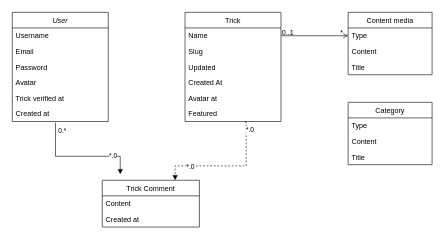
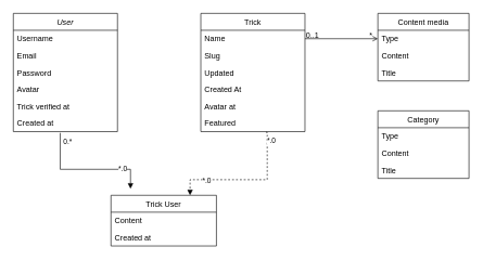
  <mxCell id="0" />
  <mxCell id="1" parent="0" />
  <mxCell id="2" value="User" style="swimlane;fontStyle=2;align=center;verticalAlign=top;childLayout=stackLayout;horizontal=1;startSize=26;horizontalStack=0;resizeParent=1;resizeLast=0;collapsible=1;marginBottom=0;rounded=0;shadow=0;strokeWidth=1;" parent="1" vertex="1"><mxGeometry x="20" y="20" width="160" height="182" as="geometry"><mxRectangle x="230" y="140" width="160" height="26" as="alternateBounds" /></mxGeometry></mxCell>
  <mxCell id="3" value="Username" style="text;align=left;verticalAlign=top;spacingLeft=4;spacingRight=4;overflow=hidden;rotatable=0;points=[[0,0.5],[1,0.5]];portConstraint=eastwest;" parent="2" vertex="1"><mxGeometry y="26" width="160" height="26" as="geometry" /></mxCell>
  <mxCell id="4" value="Email" style="text;align=left;verticalAlign=top;spacingLeft=4;spacingRight=4;overflow=hidden;rotatable=0;points=[[0,0.5],[1,0.5]];portConstraint=eastwest;rounded=0;shadow=0;html=0;" parent="2" vertex="1"><mxGeometry y="52" width="160" height="26" as="geometry" /></mxCell>
  <mxCell id="5" value="Password" style="text;align=left;verticalAlign=top;spacingLeft=4;spacingRight=4;overflow=hidden;rotatable=0;points=[[0,0.5],[1,0.5]];portConstraint=eastwest;rounded=0;shadow=0;html=0;" vertex="1" parent="2"><mxGeometry y="78" width="160" height="26" as="geometry" /></mxCell>
  <mxCell id="6" value="Avatar" style="text;align=left;verticalAlign=top;spacingLeft=4;spacingRight=4;overflow=hidden;rotatable=0;points=[[0,0.5],[1,0.5]];portConstraint=eastwest;rounded=0;shadow=0;html=0;" vertex="1" parent="2"><mxGeometry y="104" width="160" height="26" as="geometry" /></mxCell>
  <mxCell id="7" value="Trick verified at" style="text;align=left;verticalAlign=top;spacingLeft=4;spacingRight=4;overflow=hidden;rotatable=0;points=[[0,0.5],[1,0.5]];portConstraint=eastwest;rounded=0;shadow=0;html=0;" vertex="1" parent="2"><mxGeometry y="130" width="160" height="26" as="geometry" /></mxCell>
  <mxCell id="8" value="Created at" style="text;align=left;verticalAlign=top;spacingLeft=4;spacingRight=4;overflow=hidden;rotatable=0;points=[[0,0.5],[1,0.5]];portConstraint=eastwest;rounded=0;shadow=0;html=0;" vertex="1" parent="2"><mxGeometry y="156" width="160" height="26" as="geometry" /></mxCell>
  <mxCell id="9" value="Trick" style="swimlane;fontStyle=0;align=center;verticalAlign=top;childLayout=stackLayout;horizontal=1;startSize=26;horizontalStack=0;resizeParent=1;resizeLast=0;collapsible=1;marginBottom=0;rounded=0;shadow=0;strokeWidth=1;" parent="1" vertex="1"><mxGeometry x="308" y="20" width="160" height="182" as="geometry"><mxRectangle x="550" y="140" width="160" height="26" as="alternateBounds" /></mxGeometry></mxCell>
  <mxCell id="10" value="Name" style="text;align=left;verticalAlign=top;spacingLeft=4;spacingRight=4;overflow=hidden;rotatable=0;points=[[0,0.5],[1,0.5]];portConstraint=eastwest;" parent="9" vertex="1"><mxGeometry y="26" width="160" height="26" as="geometry" /></mxCell>
  <mxCell id="11" value="Slug" style="text;align=left;verticalAlign=top;spacingLeft=4;spacingRight=4;overflow=hidden;rotatable=0;points=[[0,0.5],[1,0.5]];portConstraint=eastwest;rounded=0;shadow=0;html=0;" parent="9" vertex="1"><mxGeometry y="52" width="160" height="26" as="geometry" /></mxCell>
  <mxCell id="12" value="Updated" style="text;align=left;verticalAlign=top;spacingLeft=4;spacingRight=4;overflow=hidden;rotatable=0;points=[[0,0.5],[1,0.5]];portConstraint=eastwest;rounded=0;shadow=0;html=0;" parent="9" vertex="1"><mxGeometry y="78" width="160" height="26" as="geometry" /></mxCell>
  <mxCell id="13" value="Created At" style="text;align=left;verticalAlign=top;spacingLeft=4;spacingRight=4;overflow=hidden;rotatable=0;points=[[0,0.5],[1,0.5]];portConstraint=eastwest;rounded=0;shadow=0;html=0;" parent="9" vertex="1"><mxGeometry y="104" width="160" height="26" as="geometry" /></mxCell>
  <mxCell id="14" value="Avatar at" style="text;align=left;verticalAlign=top;spacingLeft=4;spacingRight=4;overflow=hidden;rotatable=0;points=[[0,0.5],[1,0.5]];portConstraint=eastwest;rounded=0;shadow=0;html=0;" parent="9" vertex="1"><mxGeometry y="130" width="160" height="26" as="geometry" /></mxCell>
  <mxCell id="15" value="Featured" style="text;align=left;verticalAlign=top;spacingLeft=4;spacingRight=4;overflow=hidden;rotatable=0;points=[[0,0.5],[1,0.5]];portConstraint=eastwest;rounded=0;shadow=0;html=0;" vertex="1" parent="9"><mxGeometry y="156" width="160" height="26" as="geometry" /></mxCell>
- <mxCell id="16" value="Trick Comment" style="swimlane;fontStyle=0;childLayout=stackLayout;horizontal=1;startSize=26;fillColor=none;horizontalStack=0;resizeParent=1;resizeParentMax=0;resizeLast=0;collapsible=1;marginBottom=0;" vertex="1" parent="1"><mxGeometry x="170" y="300" width="162" height="78" as="geometry" /></mxCell>
+ <mxCell id="16" value="Trick User" style="swimlane;fontStyle=0;childLayout=stackLayout;horizontal=1;startSize=26;fillColor=none;horizontalStack=0;resizeParent=1;resizeParentMax=0;resizeLast=0;collapsible=1;marginBottom=0;" vertex="1" parent="1"><mxGeometry x="170" y="300" width="162" height="78" as="geometry" /></mxCell>
  <mxCell id="17" value="Content" style="text;strokeColor=none;fillColor=none;align=left;verticalAlign=top;spacingLeft=4;spacingRight=4;overflow=hidden;rotatable=0;points=[[0,0.5],[1,0.5]];portConstraint=eastwest;" vertex="1" parent="16"><mxGeometry y="26" width="162" height="26" as="geometry" /></mxCell>
  <mxCell id="18" value="Created at" style="text;strokeColor=none;fillColor=none;align=left;verticalAlign=top;spacingLeft=4;spacingRight=4;overflow=hidden;rotatable=0;points=[[0,0.5],[1,0.5]];portConstraint=eastwest;" vertex="1" parent="16"><mxGeometry y="52" width="162" height="26" as="geometry" /></mxCell>
  <mxCell id="19" value="&amp;nbsp;0.*" style="endArrow=block;endFill=1;html=1;edgeStyle=orthogonalEdgeStyle;align=left;verticalAlign=top;rounded=0;exitX=0.45;exitY=1.077;exitDx=0;exitDy=0;exitPerimeter=0;" edge="1" parent="1" source="8"><mxGeometry x="-1" relative="1" as="geometry"><mxPoint x="100" y="280" as="sourcePoint" /><mxPoint x="200" y="290" as="targetPoint" /><Array as="points"><mxPoint x="92" y="260" /><mxPoint x="200" y="260" /></Array><mxPoint as="offset" /></mxGeometry></mxCell>
  <mxCell id="20" value="*.0" style="edgeLabel;html=1;align=center;verticalAlign=middle;resizable=0;points=[];" vertex="1" connectable="0" parent="19"><mxGeometry x="0.557" y="1" relative="1" as="geometry"><mxPoint as="offset" /></mxGeometry></mxCell>
  <mxCell id="21" value="*.0" style="endArrow=block;endFill=1;html=1;edgeStyle=orthogonalEdgeStyle;align=left;verticalAlign=top;rounded=0;exitX=0.625;exitY=1.038;exitDx=0;exitDy=0;exitPerimeter=0;entryX=0.75;entryY=0;entryDx=0;entryDy=0;dashed=1;" edge="1" parent="1" source="15" target="16"><mxGeometry x="-1" relative="1" as="geometry"><mxPoint x="410" y="220.002" as="sourcePoint" /><mxPoint x="518" y="306" as="targetPoint" /><Array as="points"><mxPoint x="410" y="203" /><mxPoint x="410" y="276" /><mxPoint x="292" y="276" /></Array><mxPoint as="offset" /></mxGeometry></mxCell>
  <mxCell id="22" value="*.0" style="edgeLabel;html=1;align=center;verticalAlign=middle;resizable=0;points=[];" vertex="1" connectable="0" parent="21"><mxGeometry x="0.557" y="1" relative="1" as="geometry"><mxPoint as="offset" /></mxGeometry></mxCell>
  <mxCell id="23" value="Content media" style="swimlane;fontStyle=0;childLayout=stackLayout;horizontal=1;startSize=26;fillColor=none;horizontalStack=0;resizeParent=1;resizeParentMax=0;resizeLast=0;collapsible=1;marginBottom=0;" vertex="1" parent="1"><mxGeometry x="580" y="20" width="140" height="104" as="geometry" /></mxCell>
  <mxCell id="24" value="Type    " style="text;strokeColor=none;fillColor=none;align=left;verticalAlign=top;spacingLeft=4;spacingRight=4;overflow=hidden;rotatable=0;points=[[0,0.5],[1,0.5]];portConstraint=eastwest;" vertex="1" parent="23"><mxGeometry y="26" width="140" height="26" as="geometry" /></mxCell>
  <mxCell id="25" value="Content" style="text;strokeColor=none;fillColor=none;align=left;verticalAlign=top;spacingLeft=4;spacingRight=4;overflow=hidden;rotatable=0;points=[[0,0.5],[1,0.5]];portConstraint=eastwest;" vertex="1" parent="23"><mxGeometry y="52" width="140" height="26" as="geometry" /></mxCell>
  <mxCell id="26" value="Title" style="text;strokeColor=none;fillColor=none;align=left;verticalAlign=top;spacingLeft=4;spacingRight=4;overflow=hidden;rotatable=0;points=[[0,0.5],[1,0.5]];portConstraint=eastwest;" vertex="1" parent="23"><mxGeometry y="78" width="140" height="26" as="geometry" /></mxCell>
  <mxCell id="27" value="" style="endArrow=open;shadow=0;strokeWidth=1;rounded=0;endFill=1;edgeStyle=elbowEdgeStyle;elbow=vertical;exitX=1;exitY=0.5;exitDx=0;exitDy=0;entryX=0;entryY=0.5;entryDx=0;entryDy=0;" edge="1" parent="1" source="10" target="24"><mxGeometry x="0.5" y="41" relative="1" as="geometry"><mxPoint x="520" y="100" as="sourcePoint" /><mxPoint x="648" y="100" as="targetPoint" /><mxPoint x="-40" y="32" as="offset" /></mxGeometry></mxCell>
  <mxCell id="28" value="0..1" style="resizable=0;align=left;verticalAlign=bottom;labelBackgroundColor=none;fontSize=12;" connectable="0" vertex="1" parent="27"><mxGeometry x="-1" relative="1" as="geometry"><mxPoint y="4" as="offset" /></mxGeometry></mxCell>
  <mxCell id="29" value="*" style="resizable=0;align=right;verticalAlign=bottom;labelBackgroundColor=none;fontSize=12;" connectable="0" vertex="1" parent="27"><mxGeometry x="1" relative="1" as="geometry"><mxPoint x="-7" y="4" as="offset" /></mxGeometry></mxCell>
  <mxCell id="30" value="Category" style="swimlane;fontStyle=0;childLayout=stackLayout;horizontal=1;startSize=26;fillColor=none;horizontalStack=0;resizeParent=1;resizeParentMax=0;resizeLast=0;collapsible=1;marginBottom=0;" vertex="1" parent="1"><mxGeometry x="580" y="170" width="140" height="104" as="geometry" /></mxCell>
  <mxCell id="31" value="Type    " style="text;strokeColor=none;fillColor=none;align=left;verticalAlign=top;spacingLeft=4;spacingRight=4;overflow=hidden;rotatable=0;points=[[0,0.5],[1,0.5]];portConstraint=eastwest;" vertex="1" parent="30"><mxGeometry y="26" width="140" height="26" as="geometry" /></mxCell>
  <mxCell id="32" value="Content" style="text;strokeColor=none;fillColor=none;align=left;verticalAlign=top;spacingLeft=4;spacingRight=4;overflow=hidden;rotatable=0;points=[[0,0.5],[1,0.5]];portConstraint=eastwest;" vertex="1" parent="30"><mxGeometry y="52" width="140" height="26" as="geometry" /></mxCell>
  <mxCell id="33" value="Title" style="text;strokeColor=none;fillColor=none;align=left;verticalAlign=top;spacingLeft=4;spacingRight=4;overflow=hidden;rotatable=0;points=[[0,0.5],[1,0.5]];portConstraint=eastwest;" vertex="1" parent="30"><mxGeometry y="78" width="140" height="26" as="geometry" /></mxCell>
